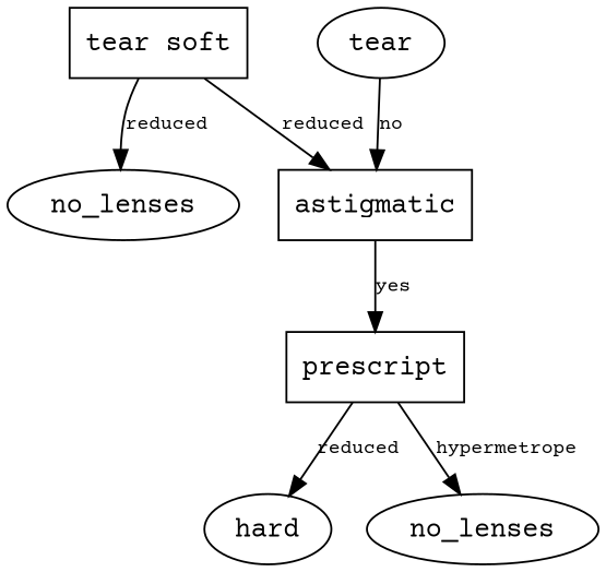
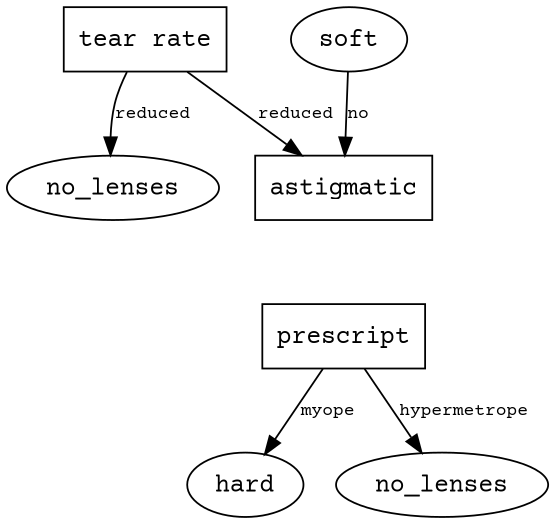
  digraph {
    fontname="Courier Prime"
    node [fontname="Courier Prime"]
    edge [fontname="Courier Prime" fontsize=10]
-   n1 [label="tear soft" shape=box]
+   n1 [label="tear rate" shape=box]
    n2 [label=no_lenses]
    n3 [label=astigmatic shape=box]
    n4 [label=prescript shape=box]
-   n5 [label=tear]
+   n5 [label=soft]
    n6 [label=hard]
    n7 [label=no_lenses]
    n1 -> n2 [label=reduced]
    n1 -> n3 [label=reduced]
-   n3 -> n4 [label=yes]
-   n4 -> n6 [label=reduced]
+   n4 -> n6 [label=myope]
    n4 -> n7 [label=hypermetrope]
    n5 -> n3 [label=no]
  }
